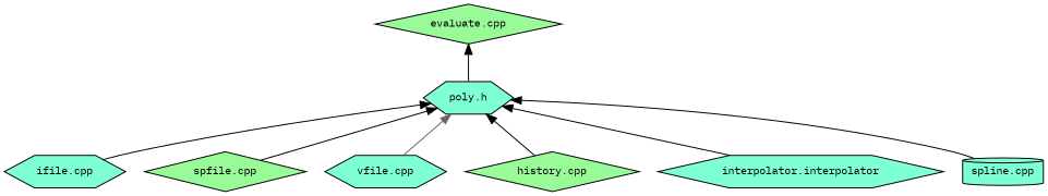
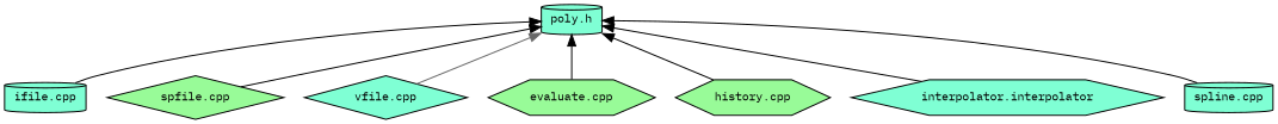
  digraph {
    fontname="IBM Plex Mono"
    node [color=black fillcolor=aquamarine fontname="IBM Plex Mono" fontsize=10 shape=cylinder style=filled]
    edge [color=black dir=back fontname="IBM Plex Mono" fontsize=10 labelfontname=Helvetica labelfontsize=10 style=solid]
-   n1 [fontcolor=black height=0.2 label="poly.h" shape=hexagon width=0.4]
-   n2 [height=0.2 label="ifile.cpp" shape=hexagon width=0.4]
+   n1 [fontcolor=black height=0.2 label="poly.h" width=0.4]
+   n2 [height=0.2 label="ifile.cpp" width=0.4]
    n3 [fillcolor=palegreen height=0.2 label="spfile.cpp" shape=diamond width=0.4]
-   n4 [height=0.2 label="vfile.cpp" shape=hexagon width=0.4]
-   n5 [fillcolor=palegreen height=0.2 label="evaluate.cpp" shape=diamond width=0.4]
-   n6 [fillcolor=palegreen height=0.2 label="history.cpp" shape=diamond width=0.4]
+   n4 [height=0.2 label="vfile.cpp" shape=diamond width=0.4]
+   n5 [fillcolor=palegreen height=0.2 label="evaluate.cpp" shape=hexagon width=0.4]
+   n6 [fillcolor=palegreen height=0.2 label="history.cpp" shape=hexagon width=0.4]
    n7 [height=0.2 label="interpolator.interpolator" shape=hexagon width=0.4]
    n8 [height=0.2 label="spline.cpp" width=0.4]
    n1 -> n2
    n1 -> n3
    n1 -> n4 [color=gray40]
-   n5 -> n1
+   n1 -> n5
    n1 -> n6
    n1 -> n7
    n1 -> n8
  }
